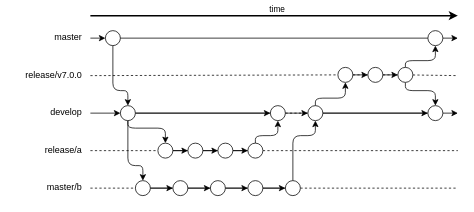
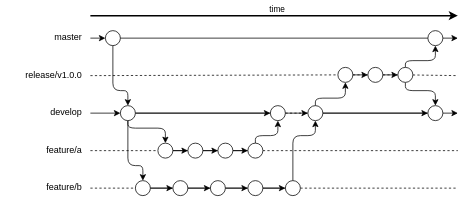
  <mxCell id="0" />
  <mxCell id="1" parent="0" />
  <mxCell id="2" value="" style="endArrow=classic;html=1;strokeWidth=2;" edge="1" parent="1"><mxGeometry width="50" height="50" relative="1" as="geometry"><mxPoint x="120" y="20" as="sourcePoint" /><mxPoint x="610" y="20" as="targetPoint" /></mxGeometry></mxCell>
  <mxCell id="3" value="time" style="edgeLabel;html=1;align=center;verticalAlign=middle;resizable=0;points=[];" vertex="1" connectable="0" parent="2"><mxGeometry x="-0.079" y="1" relative="1" as="geometry"><mxPoint x="22" y="-9" as="offset" /></mxGeometry></mxCell>
  <mxCell id="4" value="" style="endArrow=classic;html=1;endFill=1;" edge="1" parent="1" source="66"><mxGeometry width="50" height="50" relative="1" as="geometry"><mxPoint x="120" y="50" as="sourcePoint" /><mxPoint x="610" y="50" as="targetPoint" /></mxGeometry></mxCell>
  <mxCell id="5" value="master" style="text;html=1;align=right;verticalAlign=middle;resizable=0;points=[];autosize=1;" vertex="1" parent="1"><mxGeometry x="60" y="39" width="50" height="20" as="geometry" /></mxCell>
  <mxCell id="6" style="edgeStyle=orthogonalEdgeStyle;rounded=1;orthogonalLoop=1;jettySize=auto;html=1;exitX=0.5;exitY=1;exitDx=0;exitDy=0;entryX=0.5;entryY=0;entryDx=0;entryDy=0;" edge="1" parent="1" source="7" target="14"><mxGeometry relative="1" as="geometry"><Array as="points"><mxPoint x="150" y="120" /><mxPoint x="170" y="120" /></Array></mxGeometry></mxCell>
  <mxCell id="7" value="" style="ellipse;whiteSpace=wrap;html=1;" vertex="1" parent="1"><mxGeometry x="140" y="40" width="20" height="20" as="geometry" /></mxCell>
  <mxCell id="8" value="" style="endArrow=classic;html=1;endFill=1;" edge="1" parent="1" target="7"><mxGeometry width="50" height="50" relative="1" as="geometry"><mxPoint x="120" y="50" as="sourcePoint" /><mxPoint x="640" y="50" as="targetPoint" /></mxGeometry></mxCell>
  <mxCell id="9" value="" style="endArrow=classic;html=1;exitX=1;exitY=0.5;exitDx=0;exitDy=0;endFill=1;" edge="1" parent="1" source="68"><mxGeometry width="50" height="50" relative="1" as="geometry"><mxPoint x="120" y="150" as="sourcePoint" /><mxPoint x="610" y="150" as="targetPoint" /></mxGeometry></mxCell>
  <mxCell id="10" value="develop" style="text;html=1;align=right;verticalAlign=middle;resizable=0;points=[];autosize=1;" vertex="1" parent="1"><mxGeometry x="50" y="139" width="60" height="20" as="geometry" /></mxCell>
  <mxCell id="11" style="edgeStyle=orthogonalEdgeStyle;rounded=1;orthogonalLoop=1;jettySize=auto;html=1;exitX=0.5;exitY=1;exitDx=0;exitDy=0;entryX=0.5;entryY=0;entryDx=0;entryDy=0;" edge="1" parent="1" source="14" target="18"><mxGeometry relative="1" as="geometry"><Array as="points"><mxPoint x="170" y="170" /><mxPoint x="220" y="170" /></Array></mxGeometry></mxCell>
  <mxCell id="12" style="edgeStyle=orthogonalEdgeStyle;rounded=1;orthogonalLoop=1;jettySize=auto;html=1;exitX=0.5;exitY=1;exitDx=0;exitDy=0;entryX=0.5;entryY=0;entryDx=0;entryDy=0;" edge="1" parent="1" source="14" target="35"><mxGeometry relative="1" as="geometry"><Array as="points"><mxPoint x="170" y="220" /><mxPoint x="190" y="220" /></Array></mxGeometry></mxCell>
  <mxCell id="13" style="edgeStyle=orthogonalEdgeStyle;rounded=1;orthogonalLoop=1;jettySize=auto;html=1;exitX=1;exitY=0.5;exitDx=0;exitDy=0;entryX=0;entryY=0.5;entryDx=0;entryDy=0;" edge="1" parent="1" source="14" target="31"><mxGeometry relative="1" as="geometry" /></mxCell>
  <mxCell id="14" value="" style="ellipse;whiteSpace=wrap;html=1;" vertex="1" parent="1"><mxGeometry x="160" y="140" width="20" height="20" as="geometry" /></mxCell>
  <mxCell id="15" value="" style="endArrow=classic;html=1;endFill=1;" edge="1" parent="1" target="14"><mxGeometry width="50" height="50" relative="1" as="geometry"><mxPoint x="120" y="150" as="sourcePoint" /><mxPoint x="610" y="150.98" as="targetPoint" /></mxGeometry></mxCell>
  <mxCell id="16" value="" style="endArrow=none;html=1;dashed=1;" edge="1" source="28" parent="1"><mxGeometry width="50" height="50" relative="1" as="geometry"><mxPoint x="120" y="200" as="sourcePoint" /><mxPoint x="610" y="200" as="targetPoint" /></mxGeometry></mxCell>
  <mxCell id="17" style="edgeStyle=orthogonalEdgeStyle;rounded=0;orthogonalLoop=1;jettySize=auto;html=1;exitX=1;exitY=0.5;exitDx=0;exitDy=0;entryX=0;entryY=0.5;entryDx=0;entryDy=0;" edge="1" parent="1" source="18" target="22"><mxGeometry relative="1" as="geometry" /></mxCell>
  <mxCell id="18" value="" style="ellipse;whiteSpace=wrap;html=1;" vertex="1" parent="1"><mxGeometry x="210" y="190" width="20" height="20" as="geometry" /></mxCell>
  <mxCell id="19" value="" style="endArrow=none;html=1;dashed=1;" edge="1" target="18" parent="1"><mxGeometry width="50" height="50" relative="1" as="geometry"><mxPoint x="120" y="200" as="sourcePoint" /><mxPoint x="610" y="200.98" as="targetPoint" /></mxGeometry></mxCell>
- <mxCell id="20" value="release/a" style="text;html=1;align=right;verticalAlign=middle;resizable=0;points=[];autosize=1;" vertex="1" parent="1"><mxGeometry x="50" y="189" width="60" height="20" as="geometry" /></mxCell>
+ <mxCell id="20" value="feature/a" style="text;html=1;align=right;verticalAlign=middle;resizable=0;points=[];autosize=1;" vertex="1" parent="1"><mxGeometry x="50" y="189" width="60" height="20" as="geometry" /></mxCell>
  <mxCell id="21" style="edgeStyle=orthogonalEdgeStyle;rounded=0;orthogonalLoop=1;jettySize=auto;html=1;exitX=1;exitY=0.5;exitDx=0;exitDy=0;entryX=0;entryY=0.5;entryDx=0;entryDy=0;" edge="1" parent="1" source="22" target="25"><mxGeometry relative="1" as="geometry" /></mxCell>
  <mxCell id="22" value="" style="ellipse;whiteSpace=wrap;html=1;" vertex="1" parent="1"><mxGeometry x="250" y="190" width="20" height="20" as="geometry" /></mxCell>
  <mxCell id="23" value="" style="endArrow=none;html=1;" edge="1" parent="1" source="18" target="22"><mxGeometry width="50" height="50" relative="1" as="geometry"><mxPoint x="180" y="199.02" as="sourcePoint" /><mxPoint x="670" y="200" as="targetPoint" /></mxGeometry></mxCell>
  <mxCell id="24" style="edgeStyle=orthogonalEdgeStyle;rounded=0;orthogonalLoop=1;jettySize=auto;html=1;exitX=1;exitY=0.5;exitDx=0;exitDy=0;entryX=0;entryY=0.5;entryDx=0;entryDy=0;" edge="1" parent="1" source="25" target="28"><mxGeometry relative="1" as="geometry" /></mxCell>
  <mxCell id="25" value="" style="ellipse;whiteSpace=wrap;html=1;" vertex="1" parent="1"><mxGeometry x="290" y="190" width="20" height="20" as="geometry" /></mxCell>
  <mxCell id="26" value="" style="endArrow=none;html=1;" edge="1" parent="1" source="22" target="25"><mxGeometry width="50" height="50" relative="1" as="geometry"><mxPoint x="220" y="199.022" as="sourcePoint" /><mxPoint x="670" y="200" as="targetPoint" /></mxGeometry></mxCell>
  <mxCell id="27" style="edgeStyle=orthogonalEdgeStyle;rounded=1;orthogonalLoop=1;jettySize=auto;html=1;exitX=0.5;exitY=0;exitDx=0;exitDy=0;entryX=0.5;entryY=1;entryDx=0;entryDy=0;" edge="1" parent="1" source="28" target="31"><mxGeometry relative="1" as="geometry"><Array as="points"><mxPoint x="340" y="180" /><mxPoint x="370" y="180" /></Array></mxGeometry></mxCell>
  <mxCell id="28" value="" style="ellipse;whiteSpace=wrap;html=1;" vertex="1" parent="1"><mxGeometry x="330" y="190" width="20" height="20" as="geometry" /></mxCell>
  <mxCell id="29" value="" style="endArrow=none;html=1;" edge="1" parent="1" source="25" target="28"><mxGeometry width="50" height="50" relative="1" as="geometry"><mxPoint x="260" y="199.024" as="sourcePoint" /><mxPoint x="670" y="200" as="targetPoint" /></mxGeometry></mxCell>
  <mxCell id="30" style="edgeStyle=orthogonalEdgeStyle;rounded=1;orthogonalLoop=1;jettySize=auto;html=1;exitX=1;exitY=0.5;exitDx=0;exitDy=0;entryX=0;entryY=0.5;entryDx=0;entryDy=0;dashed=1;" edge="1" parent="1" source="31" target="52"><mxGeometry relative="1" as="geometry" /></mxCell>
  <mxCell id="31" value="" style="ellipse;whiteSpace=wrap;html=1;" vertex="1" parent="1"><mxGeometry x="360" y="140" width="20" height="20" as="geometry" /></mxCell>
  <mxCell id="32" value="" style="endArrow=none;html=1;exitX=1;exitY=0.5;exitDx=0;exitDy=0;" edge="1" parent="1" source="14" target="31"><mxGeometry width="50" height="50" relative="1" as="geometry"><mxPoint x="180" y="150" as="sourcePoint" /><mxPoint x="670" y="150" as="targetPoint" /></mxGeometry></mxCell>
  <mxCell id="33" value="" style="endArrow=none;html=1;exitX=1;exitY=0.5;exitDx=0;exitDy=0;dashed=1;" edge="1" source="48" parent="1"><mxGeometry width="50" height="50" relative="1" as="geometry"><mxPoint x="450" y="250" as="sourcePoint" /><mxPoint x="610" y="250" as="targetPoint" /></mxGeometry></mxCell>
  <mxCell id="34" style="edgeStyle=orthogonalEdgeStyle;rounded=0;orthogonalLoop=1;jettySize=auto;html=1;exitX=1;exitY=0.5;exitDx=0;exitDy=0;entryX=0;entryY=0.5;entryDx=0;entryDy=0;" edge="1" source="35" target="39" parent="1"><mxGeometry relative="1" as="geometry" /></mxCell>
  <mxCell id="35" value="" style="ellipse;whiteSpace=wrap;html=1;" vertex="1" parent="1"><mxGeometry x="180" y="240" width="20" height="20" as="geometry" /></mxCell>
  <mxCell id="36" value="" style="endArrow=none;html=1;dashed=1;" edge="1" target="35" parent="1"><mxGeometry width="50" height="50" relative="1" as="geometry"><mxPoint x="120" y="250" as="sourcePoint" /><mxPoint x="610" y="250.98" as="targetPoint" /></mxGeometry></mxCell>
- <mxCell id="37" value="master/b" style="text;html=1;align=right;verticalAlign=middle;resizable=0;points=[];autosize=1;" vertex="1" parent="1"><mxGeometry x="50" y="239" width="60" height="20" as="geometry" /></mxCell>
+ <mxCell id="37" value="feature/b" style="text;html=1;align=right;verticalAlign=middle;resizable=0;points=[];autosize=1;" vertex="1" parent="1"><mxGeometry x="50" y="239" width="60" height="20" as="geometry" /></mxCell>
  <mxCell id="38" style="edgeStyle=orthogonalEdgeStyle;rounded=0;orthogonalLoop=1;jettySize=auto;html=1;exitX=1;exitY=0.5;exitDx=0;exitDy=0;entryX=0;entryY=0.5;entryDx=0;entryDy=0;" edge="1" source="39" target="42" parent="1"><mxGeometry relative="1" as="geometry" /></mxCell>
  <mxCell id="39" value="" style="ellipse;whiteSpace=wrap;html=1;" vertex="1" parent="1"><mxGeometry x="230" y="240" width="20" height="20" as="geometry" /></mxCell>
  <mxCell id="40" value="" style="endArrow=none;html=1;" edge="1" source="35" target="39" parent="1"><mxGeometry width="50" height="50" relative="1" as="geometry"><mxPoint x="200" y="249.02" as="sourcePoint" /><mxPoint x="690" y="250" as="targetPoint" /></mxGeometry></mxCell>
  <mxCell id="41" style="edgeStyle=orthogonalEdgeStyle;rounded=0;orthogonalLoop=1;jettySize=auto;html=1;exitX=1;exitY=0.5;exitDx=0;exitDy=0;entryX=0;entryY=0.5;entryDx=0;entryDy=0;" edge="1" source="42" target="45" parent="1"><mxGeometry relative="1" as="geometry" /></mxCell>
  <mxCell id="42" value="" style="ellipse;whiteSpace=wrap;html=1;" vertex="1" parent="1"><mxGeometry x="280" y="240" width="20" height="20" as="geometry" /></mxCell>
  <mxCell id="43" value="" style="endArrow=none;html=1;" edge="1" source="39" target="42" parent="1"><mxGeometry width="50" height="50" relative="1" as="geometry"><mxPoint x="240" y="249.022" as="sourcePoint" /><mxPoint x="690" y="250" as="targetPoint" /></mxGeometry></mxCell>
  <mxCell id="44" style="edgeStyle=orthogonalEdgeStyle;rounded=1;orthogonalLoop=1;jettySize=auto;html=1;exitX=1;exitY=0.5;exitDx=0;exitDy=0;entryX=0;entryY=0.5;entryDx=0;entryDy=0;" edge="1" parent="1" source="45" target="48"><mxGeometry relative="1" as="geometry" /></mxCell>
  <mxCell id="45" value="" style="ellipse;whiteSpace=wrap;html=1;" vertex="1" parent="1"><mxGeometry x="330" y="240" width="20" height="20" as="geometry" /></mxCell>
  <mxCell id="46" value="" style="endArrow=none;html=1;" edge="1" source="42" target="45" parent="1"><mxGeometry width="50" height="50" relative="1" as="geometry"><mxPoint x="280" y="249.024" as="sourcePoint" /><mxPoint x="690" y="250" as="targetPoint" /></mxGeometry></mxCell>
  <mxCell id="47" style="edgeStyle=orthogonalEdgeStyle;rounded=1;orthogonalLoop=1;jettySize=auto;html=1;exitX=0.5;exitY=0;exitDx=0;exitDy=0;entryX=0.5;entryY=1;entryDx=0;entryDy=0;endArrow=classic;endFill=1;" edge="1" parent="1" source="48" target="52"><mxGeometry relative="1" as="geometry"><Array as="points"><mxPoint x="390" y="180" /><mxPoint x="420" y="180" /></Array></mxGeometry></mxCell>
  <mxCell id="48" value="" style="ellipse;whiteSpace=wrap;html=1;" vertex="1" parent="1"><mxGeometry x="380" y="240" width="20" height="20" as="geometry" /></mxCell>
  <mxCell id="49" value="" style="endArrow=none;html=1;" edge="1" parent="1" source="45" target="48"><mxGeometry width="50" height="50" relative="1" as="geometry"><mxPoint x="350" y="250" as="sourcePoint" /><mxPoint x="690" y="250" as="targetPoint" /></mxGeometry></mxCell>
  <mxCell id="50" style="edgeStyle=orthogonalEdgeStyle;rounded=1;orthogonalLoop=1;jettySize=auto;html=1;exitX=0.5;exitY=0;exitDx=0;exitDy=0;entryX=0.5;entryY=1;entryDx=0;entryDy=0;endArrow=classic;endFill=1;" edge="1" parent="1" source="52" target="57"><mxGeometry relative="1" as="geometry"><Array as="points"><mxPoint x="420" y="130" /><mxPoint x="460" y="130" /></Array></mxGeometry></mxCell>
  <mxCell id="51" style="edgeStyle=orthogonalEdgeStyle;rounded=1;orthogonalLoop=1;jettySize=auto;html=1;exitX=1;exitY=0.5;exitDx=0;exitDy=0;entryX=0;entryY=0.5;entryDx=0;entryDy=0;endArrow=classic;endFill=1;" edge="1" parent="1" source="52" target="68"><mxGeometry relative="1" as="geometry" /></mxCell>
  <mxCell id="52" value="" style="ellipse;whiteSpace=wrap;html=1;" vertex="1" parent="1"><mxGeometry x="410" y="140" width="20" height="20" as="geometry" /></mxCell>
  <mxCell id="53" value="" style="endArrow=none;html=1;exitX=1;exitY=0.5;exitDx=0;exitDy=0;" edge="1" parent="1" source="31" target="52"><mxGeometry width="50" height="50" relative="1" as="geometry"><mxPoint x="410" y="150" as="sourcePoint" /><mxPoint x="690" y="150" as="targetPoint" /></mxGeometry></mxCell>
  <mxCell id="54" value="" style="endArrow=none;html=1;dashed=1;" edge="1" parent="1" source="64"><mxGeometry width="50" height="50" relative="1" as="geometry"><mxPoint x="120" y="100" as="sourcePoint" /><mxPoint x="610" y="100" as="targetPoint" /></mxGeometry></mxCell>
- <mxCell id="55" value="release/v7.0.0" style="text;html=1;align=right;verticalAlign=middle;resizable=0;points=[];autosize=1;" vertex="1" parent="1"><mxGeometry y="89" width="90" height="20" as="geometry" x="20" /></mxCell>
+ <mxCell id="55" value="release/v1.0.0" style="text;html=1;align=right;verticalAlign=middle;resizable=0;points=[];autosize=1;" vertex="1" parent="1"><mxGeometry y="89" width="90" height="20" as="geometry" x="20" /></mxCell>
  <mxCell id="56" style="edgeStyle=orthogonalEdgeStyle;rounded=1;orthogonalLoop=1;jettySize=auto;html=1;exitX=1;exitY=0.5;exitDx=0;exitDy=0;entryX=0;entryY=0.5;entryDx=0;entryDy=0;endArrow=classic;endFill=1;" edge="1" parent="1" source="57" target="60"><mxGeometry relative="1" as="geometry" /></mxCell>
  <mxCell id="57" value="" style="ellipse;whiteSpace=wrap;html=1;" vertex="1" parent="1"><mxGeometry x="450" y="89" width="20" height="20" as="geometry" /></mxCell>
  <mxCell id="58" value="" style="endArrow=none;html=1;dashed=1;" edge="1" parent="1" target="57"><mxGeometry width="50" height="50" relative="1" as="geometry"><mxPoint x="120" y="100" as="sourcePoint" /><mxPoint x="640" y="100" as="targetPoint" /></mxGeometry></mxCell>
  <mxCell id="59" style="edgeStyle=orthogonalEdgeStyle;rounded=1;orthogonalLoop=1;jettySize=auto;html=1;exitX=1;exitY=0.5;exitDx=0;exitDy=0;entryX=0;entryY=0.5;entryDx=0;entryDy=0;endArrow=classic;endFill=1;" edge="1" parent="1" source="60" target="64"><mxGeometry relative="1" as="geometry" /></mxCell>
  <mxCell id="60" value="" style="ellipse;whiteSpace=wrap;html=1;" vertex="1" parent="1"><mxGeometry x="490" y="89" width="20" height="20" as="geometry" /></mxCell>
  <mxCell id="61" value="" style="endArrow=none;html=1;dashed=1;" edge="1" parent="1" source="57" target="60"><mxGeometry width="50" height="50" relative="1" as="geometry"><mxPoint x="470" y="99.056" as="sourcePoint" /><mxPoint x="640" y="100" as="targetPoint" /></mxGeometry></mxCell>
  <mxCell id="62" style="edgeStyle=orthogonalEdgeStyle;rounded=1;orthogonalLoop=1;jettySize=auto;html=1;exitX=0.5;exitY=0;exitDx=0;exitDy=0;entryX=0.5;entryY=1;entryDx=0;entryDy=0;endArrow=classic;endFill=1;" edge="1" parent="1" source="64" target="66"><mxGeometry relative="1" as="geometry"><Array as="points"><mxPoint x="540" y="80" /><mxPoint x="580" y="80" /></Array></mxGeometry></mxCell>
  <mxCell id="63" style="edgeStyle=orthogonalEdgeStyle;rounded=1;orthogonalLoop=1;jettySize=auto;html=1;exitX=0.5;exitY=1;exitDx=0;exitDy=0;entryX=0.5;entryY=0;entryDx=0;entryDy=0;endArrow=classic;endFill=1;" edge="1" parent="1" source="64" target="68"><mxGeometry relative="1" as="geometry"><Array as="points"><mxPoint x="540" y="120" /><mxPoint x="580" y="120" /></Array></mxGeometry></mxCell>
  <mxCell id="64" value="" style="ellipse;whiteSpace=wrap;html=1;" vertex="1" parent="1"><mxGeometry x="530" y="89" width="20" height="20" as="geometry" /></mxCell>
  <mxCell id="65" value="" style="endArrow=none;html=1;dashed=1;" edge="1" parent="1" source="60" target="64"><mxGeometry width="50" height="50" relative="1" as="geometry"><mxPoint x="510" y="99" as="sourcePoint" /><mxPoint x="640" y="100" as="targetPoint" /></mxGeometry></mxCell>
  <mxCell id="66" value="" style="ellipse;whiteSpace=wrap;html=1;" vertex="1" parent="1"><mxGeometry x="570" y="40" width="20" height="20" as="geometry" /></mxCell>
  <mxCell id="67" value="" style="endArrow=none;html=1;" edge="1" parent="1" source="7" target="66"><mxGeometry width="50" height="50" relative="1" as="geometry"><mxPoint x="160" y="50" as="sourcePoint" /><mxPoint x="640" y="50" as="targetPoint" /></mxGeometry></mxCell>
  <mxCell id="68" value="" style="ellipse;whiteSpace=wrap;html=1;" vertex="1" parent="1"><mxGeometry x="570" y="140" width="20" height="20" as="geometry" /></mxCell>
  <mxCell id="69" value="" style="endArrow=none;html=1;exitX=1;exitY=0.5;exitDx=0;exitDy=0;" edge="1" parent="1" source="52" target="68"><mxGeometry width="50" height="50" relative="1" as="geometry"><mxPoint x="430" y="150" as="sourcePoint" /><mxPoint x="640" y="150" as="targetPoint" /></mxGeometry></mxCell>
